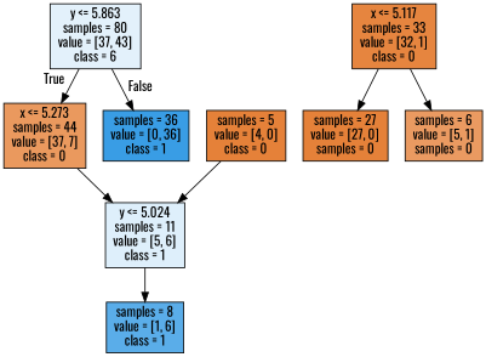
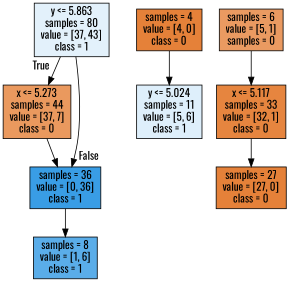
  digraph {
    fontname=Oswald
    node [color=black fillcolor="#e58139" fontname=Oswald shape=box style=filled]
    edge [fontname=Oswald]
-   n1 [fillcolor="#e3f1fb" label="y <= 5.863\nsamples = 80\nvalue = [37, 43]\nclass = 6"]
+   n1 [fillcolor="#e3f1fb" label="y <= 5.863\nsamples = 80\nvalue = [37, 43]\nclass = 1"]
    n2 [fillcolor="#ea995e" label="x <= 5.273\nsamples = 44\nvalue = [37, 7]\nclass = 0"]
    n3 [fillcolor="#399de5" label="samples = 36\nvalue = [0, 36]\nclass = 1"]
    n4 [fillcolor="#deeffb" label="y <= 5.024\nsamples = 11\nvalue = [5, 6]\nclass = 1"]
    n5 [fillcolor="#e6853f" label="x <= 5.117\nsamples = 33\nvalue = [32, 1]\nclass = 0"]
-   n6 [label="samples = 27\nvalue = [27, 0]\nsamples = 0"]
+   n6 [label="samples = 27\nvalue = [27, 0]\nclass = 0"]
    n7 [fillcolor="#ea9a61" label="samples = 6\nvalue = [5, 1]\nsamples = 0"]
    n8 [fillcolor="#5aade9" label="samples = 8\nvalue = [1, 6]\nclass = 1"]
-   n9 [label="samples = 5\nvalue = [4, 0]\nclass = 0"]
+   n9 [label="samples = 4\nvalue = [4, 0]\nclass = 0"]
    n1 -> n2 [headlabel=True labelangle=45 labeldistance=2.5]
    n1 -> n3 [headlabel=False labelangle=-45 labeldistance=2.5]
-   n2 -> n4
-   n4 -> n8
+   n2 -> n3
+   n3 -> n8
    n5 -> n6
-   n5 -> n7
+   n7 -> n5
    n9 -> n4
  }
